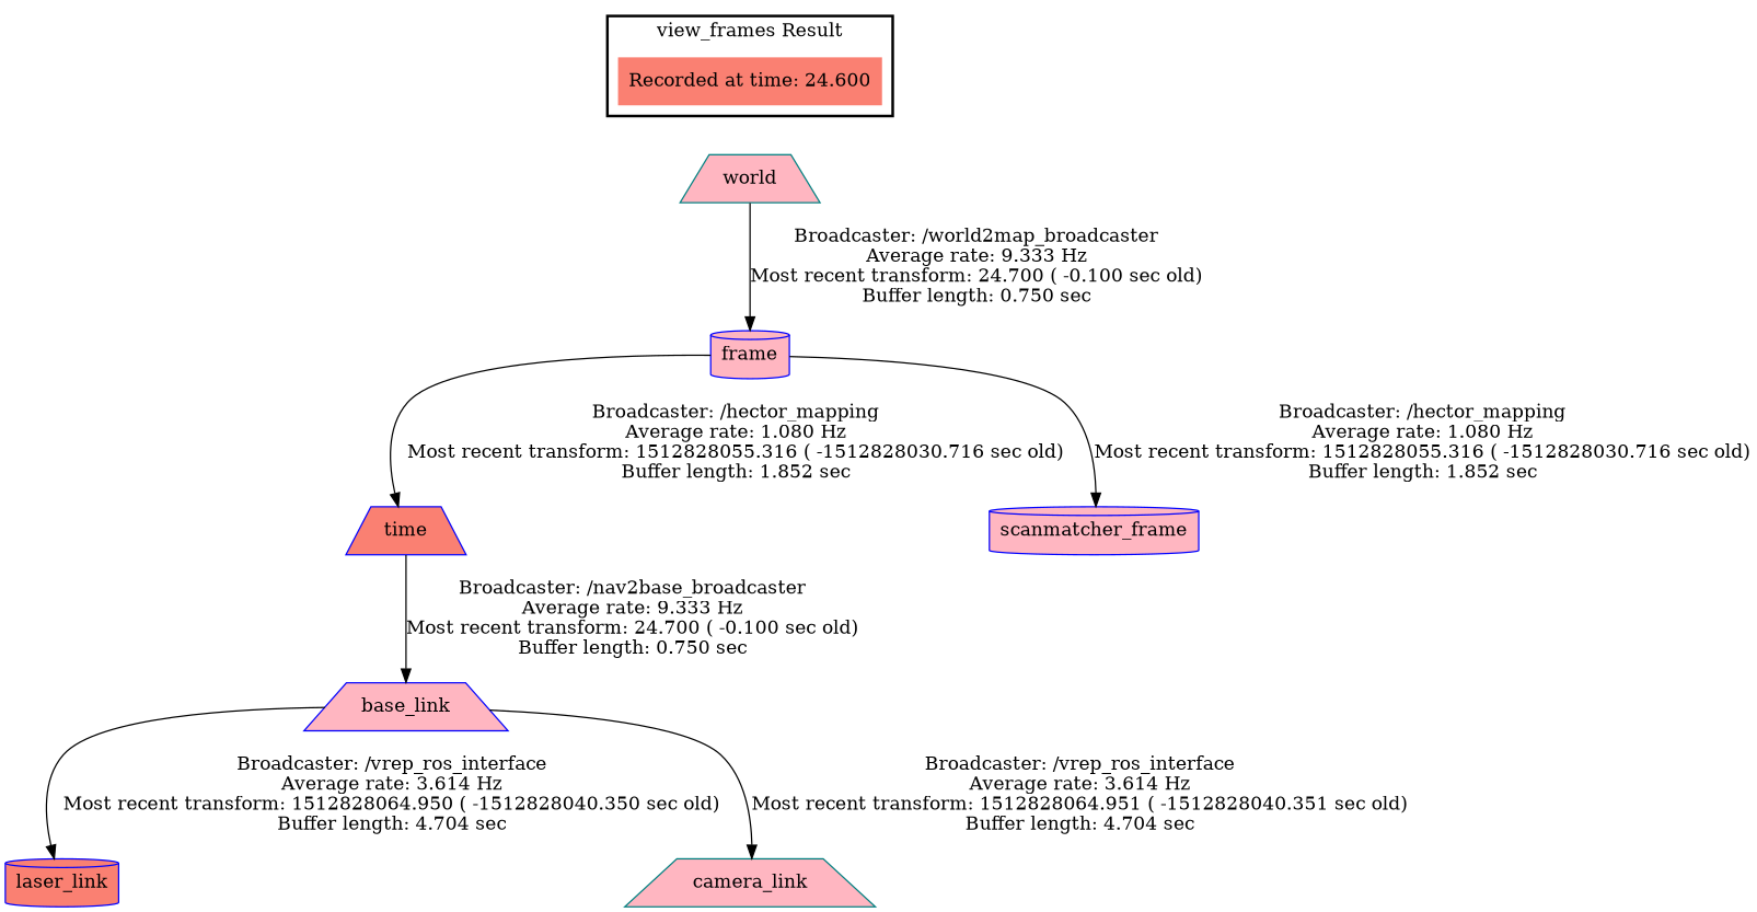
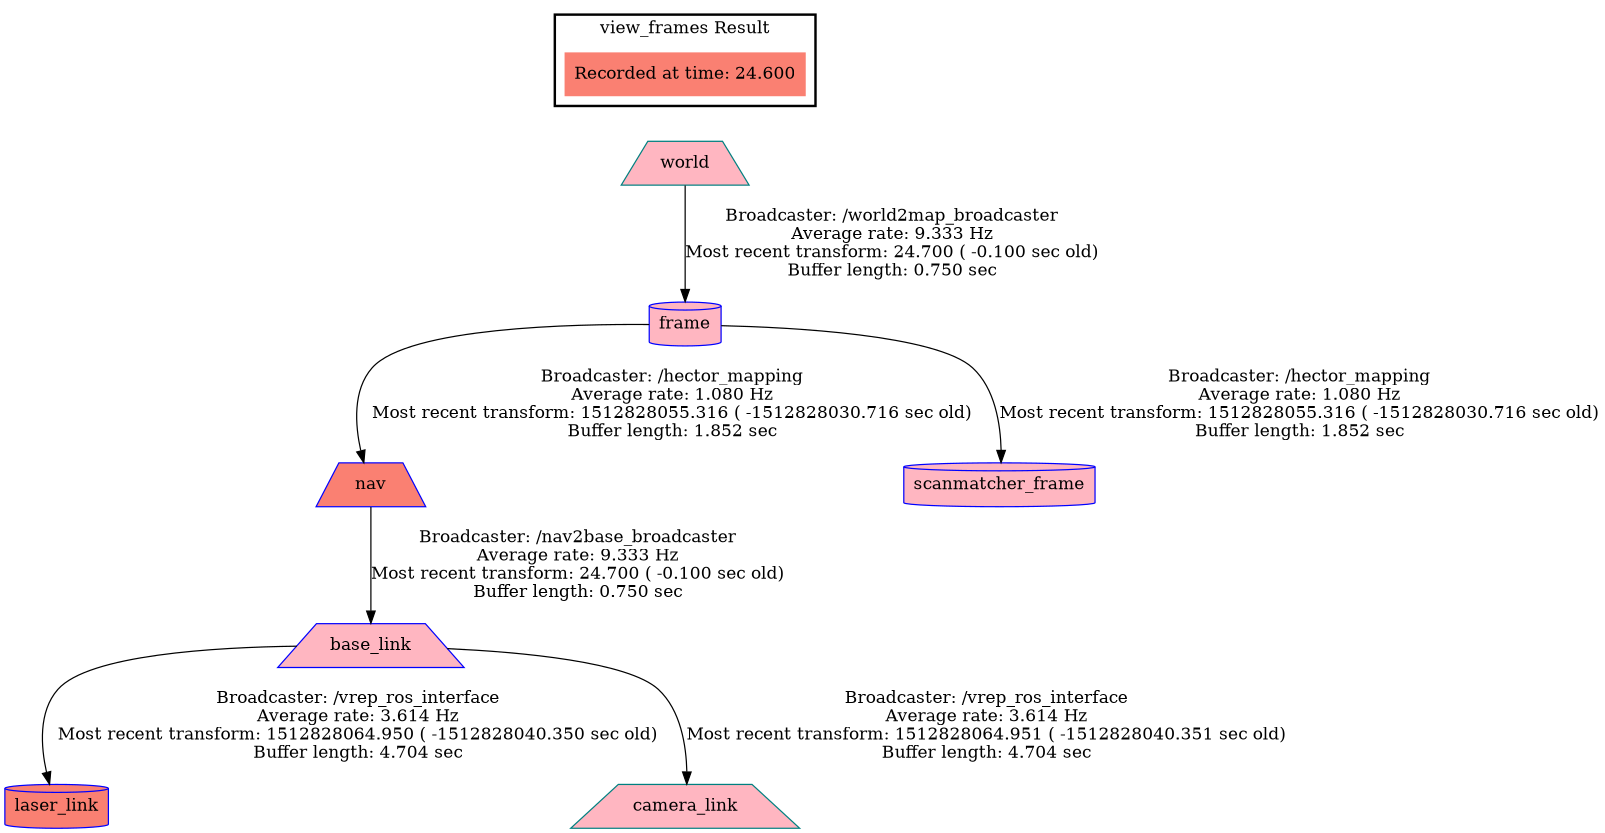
  digraph {
    node [color=blue fillcolor=lightpink shape=trapezium style=filled]
    "Recorded at time: 24.600" [color=teal fillcolor=salmon shape=plaintext]
    world [color=teal]
    base_link
    laser_link [fillcolor=salmon shape=cylinder]
    camera_link [color=teal]
-   nav [fillcolor=salmon label=time]
+   nav [fillcolor=salmon]
    n7 [label=frame shape=cylinder]
    scanmatcher_frame [shape=cylinder]
    subgraph cluster_1 {
      color=black
      label="view_frames Result"
      style=bold
      "Recorded at time: 24.600"
    }
    "Recorded at time: 24.600" -> world [style=invis]
    world -> n7 [label="Broadcaster: /world2map_broadcaster\nAverage rate: 9.333 Hz\nMost recent transform: 24.700 ( -0.100 sec old)\nBuffer length: 0.750 sec\n"]
    base_link -> laser_link [label="Broadcaster: /vrep_ros_interface\nAverage rate: 3.614 Hz\nMost recent transform: 1512828064.950 ( -1512828040.350 sec old)\nBuffer length: 4.704 sec\n"]
    base_link -> camera_link [label="Broadcaster: /vrep_ros_interface\nAverage rate: 3.614 Hz\nMost recent transform: 1512828064.951 ( -1512828040.351 sec old)\nBuffer length: 4.704 sec\n"]
    nav -> base_link [label="Broadcaster: /nav2base_broadcaster\nAverage rate: 9.333 Hz\nMost recent transform: 24.700 ( -0.100 sec old)\nBuffer length: 0.750 sec\n"]
    n7 -> nav [label="Broadcaster: /hector_mapping\nAverage rate: 1.080 Hz\nMost recent transform: 1512828055.316 ( -1512828030.716 sec old)\nBuffer length: 1.852 sec\n"]
    n7 -> scanmatcher_frame [label="Broadcaster: /hector_mapping\nAverage rate: 1.080 Hz\nMost recent transform: 1512828055.316 ( -1512828030.716 sec old)\nBuffer length: 1.852 sec\n"]
  }
